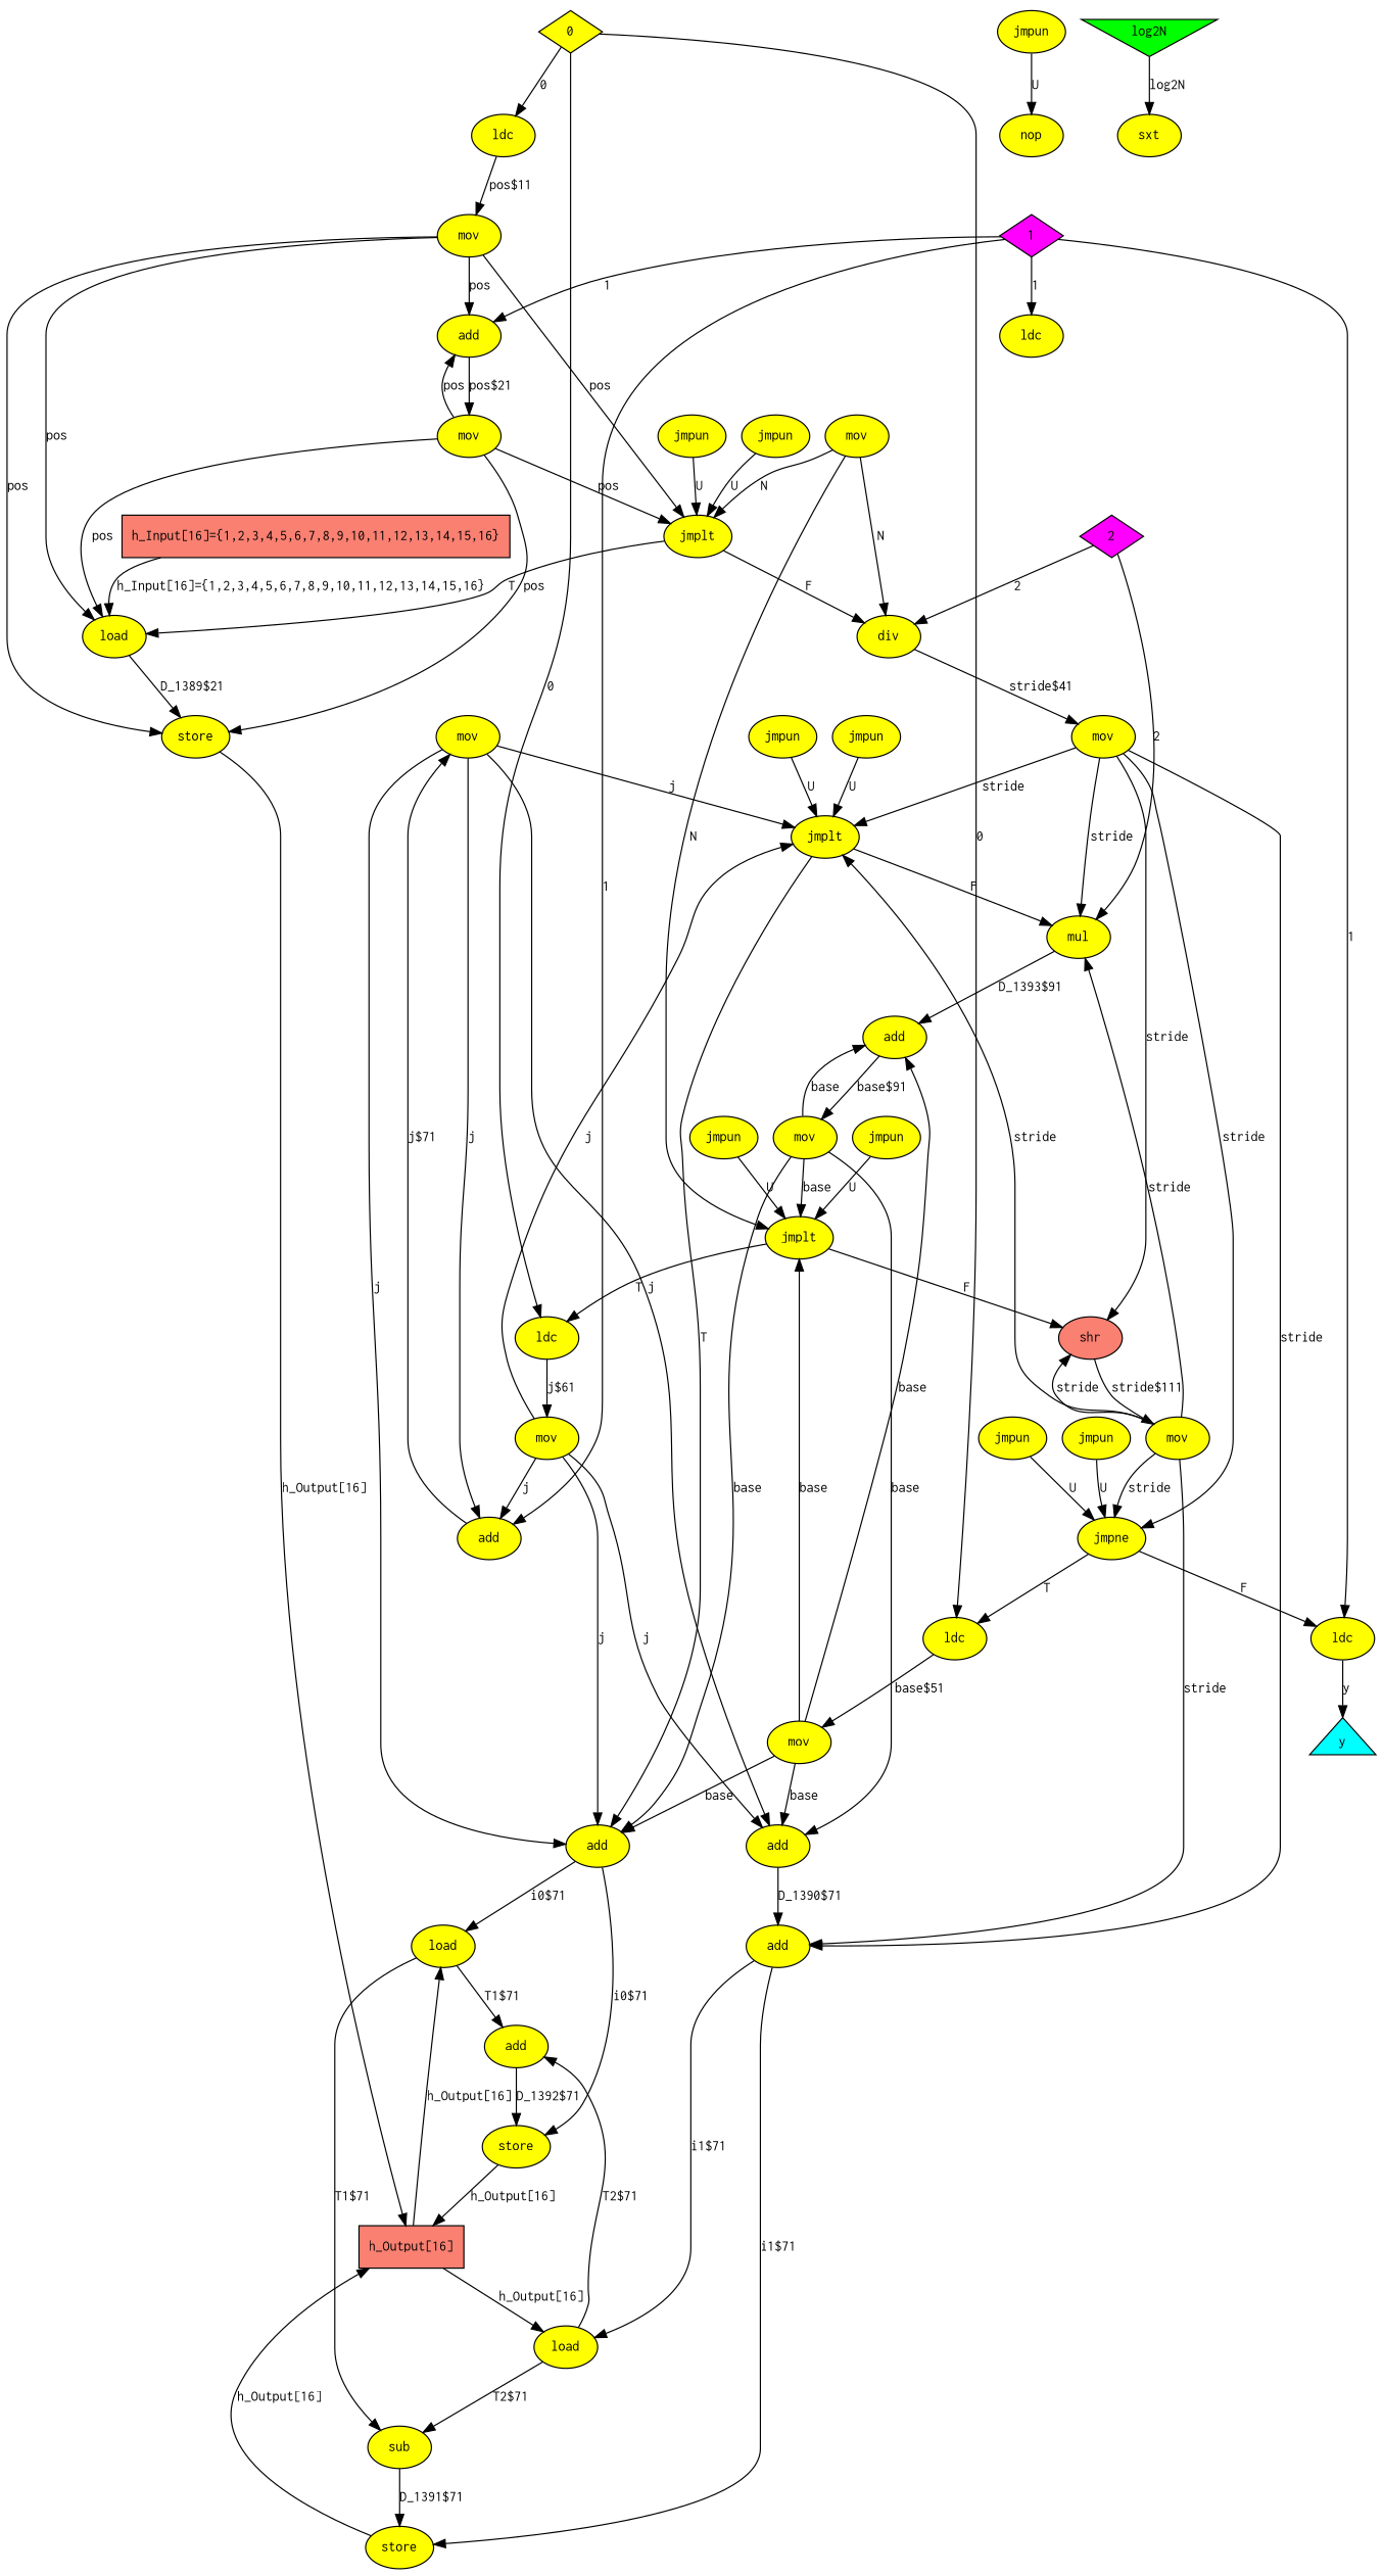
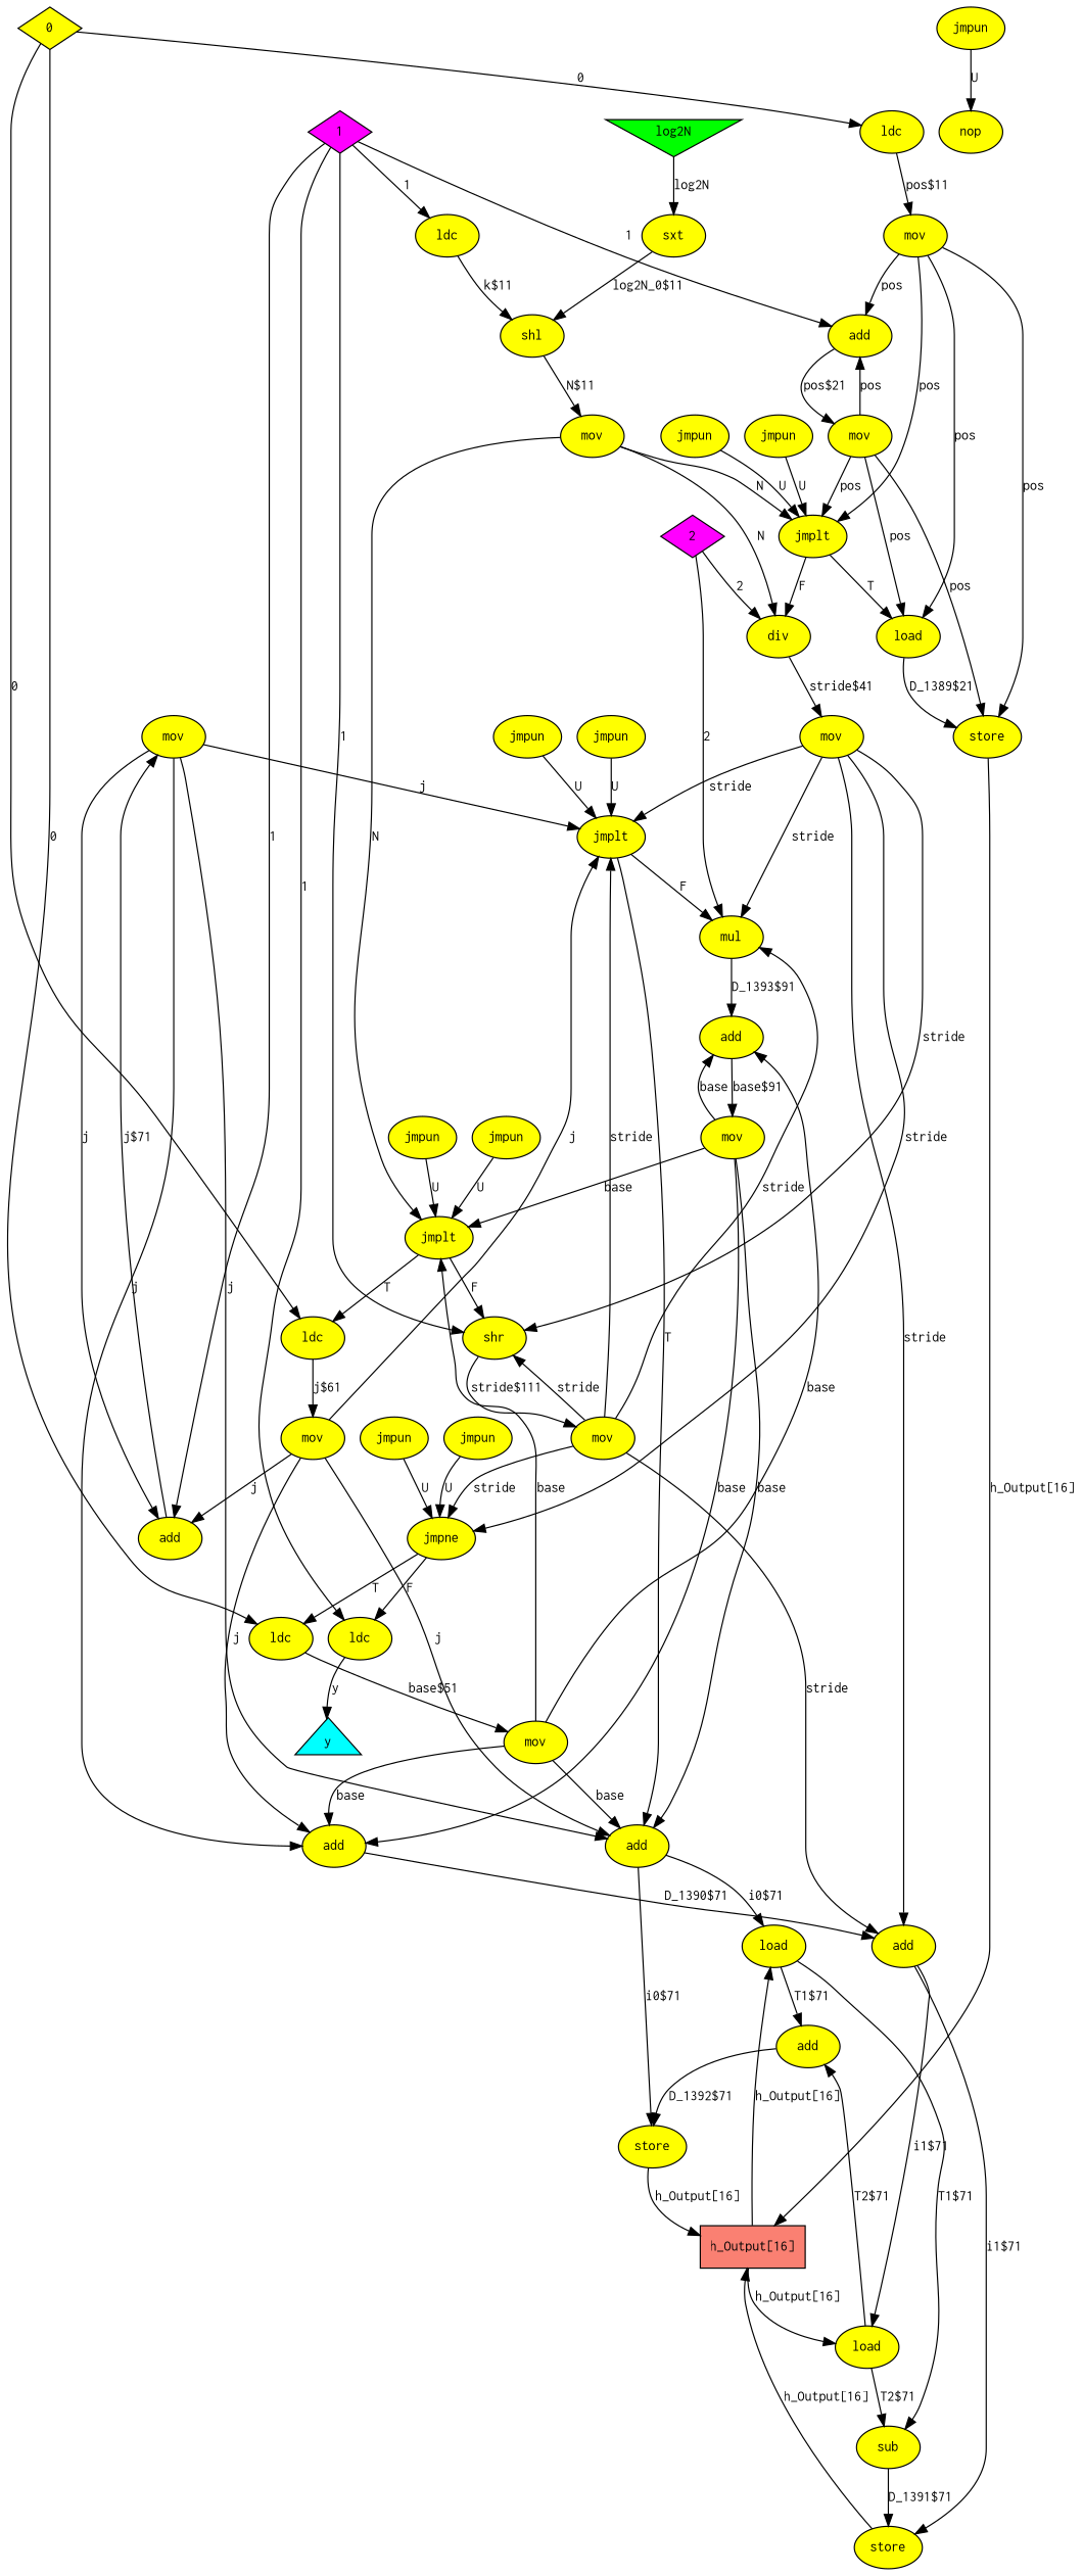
  digraph {
    nodesep=0.175
    rankdir=TB
    node [argix=-1 dataspec=na fillcolor=yellow fontname=Courier fontsize=12 ntype=operation shape=ellipse style=filled]
    edge [argix=-1 dataspec=u32 etype=D fontname=Courier fontsize=12 order=1 vtype=localvar]
    n1 [label=add]
    n2 [label=load]
    n3 [label=store]
    n4 [label=add]
    n5 [label=sub]
    n6 [dataspec=u32 fillcolor=salmon label="h_Output[16]" ntype=hwelem shape=box]
    n7 [label=add]
    n8 [label=add]
    n9 [label=load]
    n10 [label=store]
    n11 [label=add]
    n12 [label=mov]
    n13 [label=jmplt]
    n14 [label=add]
    n15 [label=mov]
    n16 [label=jmplt]
    n17 [label=add]
    n18 [label=mov]
    n19 [label=load]
    n20 [label=jmplt]
    n21 [label=store]
    n22 [dataspec=u32 label=0 ntype=constant shape=diamond]
    n23 [label=ldc]
    n24 [label=ldc]
    n25 [label=ldc]
    n26 [label=jmpne]
    n27 [label=ldc]
    n28 [label=mov]
    n29 [label=mov]
    n30 [label=mov]
    n31 [dataspec=u32 fillcolor=magenta label=1 ntype=constant shape=diamond]
    n32 [label=ldc]
-   n33 [fillcolor=salmon label=shr]
+   n33 [label=shr]
+   n34 [label=shl]
    n35 [argix=0 dataspec=u32 fillcolor=cyan label=y ntype=outvar shape=triangle]
    n36 [label=mov]
    n37 [dataspec=u32 fillcolor=magenta label=2 ntype=constant shape=diamond]
    n38 [label=div]
    n39 [label=mul]
    n40 [label=mov]
-   n41 [dataspec=u32 fillcolor=salmon label="h_Input[16]={1,2,3,4,5,6,7,8,9,10,11,12,13,14,15,16}" ntype=hwelem shape=box]
    n42 [label=jmpun]
    n43 [label=jmpun]
    n44 [label=jmpun]
    n45 [label=jmpun]
    n46 [label=jmpun]
    n47 [label=jmpun]
    n48 [label=jmpun]
    n49 [label=jmpun]
    n50 [label=nop]
    n51 [label=jmpun]
    n52 [label=mov]
    n53 [argix=0 dataspec=u32 fillcolor=green label=log2N ntype=invar shape=invtriangle]
    n54 [label=sxt]
    n1 -> n2 [label="i0$71" order=2]
    n1 -> n3 [label="i0$71" order=2]
    n2 -> n4 [label="T1$71"]
    n2 -> n5 [label="T1$71"]
    n3 -> n6 [label="h_Output[16]" vtype=globalvar]
    n4 -> n3 [label="D_1392$71"]
    n5 -> n10 [label="D_1391$71"]
    n6 -> n2 [label="h_Output[16]" vtype=globalvar]
    n6 -> n9 [label="h_Output[16]" vtype=globalvar]
    n7 -> n8 [label="D_1390$71"]
    n8 -> n9 [label="i1$71" order=2]
    n8 -> n10 [label="i1$71" order=2]
    n9 -> n4 [label="T2$71" order=2]
    n9 -> n5 [label="T2$71" order=2]
    n10 -> n6 [label="h_Output[16]" vtype=globalvar]
    n11 -> n12 [label="j$71"]
    n12 -> n1 [label=j order=2]
    n12 -> n7 [label=j order=2]
    n12 -> n11 [label=j]
    n12 -> n13 [label=j]
    n13 -> n1 [dataspec=u1 etype=T label=T vtype=""]
    n13 -> n39 [dataspec=u1 etype=F label=F order=2 vtype=""]
    n14 -> n15 [label="base$91"]
    n15 -> n1 [label=base]
    n15 -> n7 [label=base]
    n15 -> n14 [label=base order=2]
    n15 -> n16 [label=base]
    n16 -> n24 [dataspec=u1 etype=T label=T vtype=""]
    n16 -> n33 [dataspec=u1 etype=F label=F order=2 vtype=""]
    n17 -> n18 [label="pos$21"]
    n18 -> n17 [label=pos]
    n18 -> n19 [label=pos order=2]
    n18 -> n20 [label=pos]
    n18 -> n21 [label=pos order=2]
    n19 -> n21 [label="D_1389$21"]
    n20 -> n19 [dataspec=u1 etype=T label=T vtype=""]
    n20 -> n38 [dataspec=u1 etype=F label=F order=2 vtype=""]
    n21 -> n6 [label="h_Output[16]" vtype=globalvar]
    n22 -> n23 [label=0 vtype=globalvar]
    n22 -> n24 [label=0 vtype=globalvar]
    n22 -> n25 [label=0 vtype=globalvar]
    n23 -> n28 [label="base$51"]
    n24 -> n29 [label="j$61"]
    n25 -> n30 [label="pos$11"]
    n26 -> n23 [dataspec=u1 etype=T label=T vtype=""]
    n26 -> n27 [dataspec=u1 etype=F label=F order=2 vtype=""]
    n27 -> n35 [label=y vtype=outarg]
    n28 -> n1 [label=base]
    n28 -> n7 [label=base]
    n28 -> n14 [label=base order=2]
    n28 -> n16 [label=base]
    n29 -> n1 [label=j order=2]
    n29 -> n7 [label=j order=2]
    n29 -> n11 [label=j]
    n29 -> n13 [label=j]
    n30 -> n17 [label=pos]
    n30 -> n19 [label=pos order=2]
    n30 -> n20 [label=pos]
    n30 -> n21 [label=pos order=2]
    n31 -> n11 [label=1 order=2 vtype=globalvar]
    n31 -> n17 [label=1 order=2 vtype=globalvar]
    n31 -> n27 [label=1 vtype=globalvar]
    n31 -> n32 [label=1 vtype=globalvar]
+   n31 -> n33 [label=1 order=2 vtype=globalvar]
+   n32 -> n34 [label="k$11"]
    n33 -> n36 [label="stride$111"]
+   n34 -> n52 [label="N$11"]
    n36 -> n8 [label=stride order=2]
    n36 -> n13 [label=stride order=2]
    n36 -> n26 [label=stride]
    n36 -> n33 [label=stride]
    n36 -> n39 [label=stride]
    n37 -> n38 [label=2 order=2 vtype=globalvar]
    n37 -> n39 [label=2 order=2 vtype=globalvar]
    n38 -> n40 [label="stride$41"]
    n39 -> n14 [label="D_1393$91"]
    n40 -> n8 [label=stride order=2]
    n40 -> n13 [label=stride order=2]
    n40 -> n26 [label=stride]
    n40 -> n33 [label=stride]
    n40 -> n39 [label=stride]
-   n41 -> n19 [label="h_Input[16]={1,2,3,4,5,6,7,8,9,10,11,12,13,14,15,16}" vtype=globalvar]
    n42 -> n20 [dataspec=u1 etype=U label=U vtype=""]
    n43 -> n26 [dataspec=u1 etype=U label=U vtype=""]
    n44 -> n16 [dataspec=u1 etype=U label=U vtype=""]
    n45 -> n13 [dataspec=u1 etype=U label=U vtype=""]
    n46 -> n13 [dataspec=u1 etype=U label=U vtype=""]
    n47 -> n16 [dataspec=u1 etype=U label=U vtype=""]
    n48 -> n26 [dataspec=u1 etype=U label=U vtype=""]
    n49 -> n50 [dataspec=u1 etype=U label=U vtype=""]
    n51 -> n20 [dataspec=u1 etype=U label=U vtype=""]
    n52 -> n16 [label=N order=2]
    n52 -> n20 [label=N order=2]
    n52 -> n38 [label=N]
    n53 -> n54 [label=log2N vtype=inarg]
+   n54 -> n34 [dataspec=s32 label="log2N_0$11" order=2]
  }
